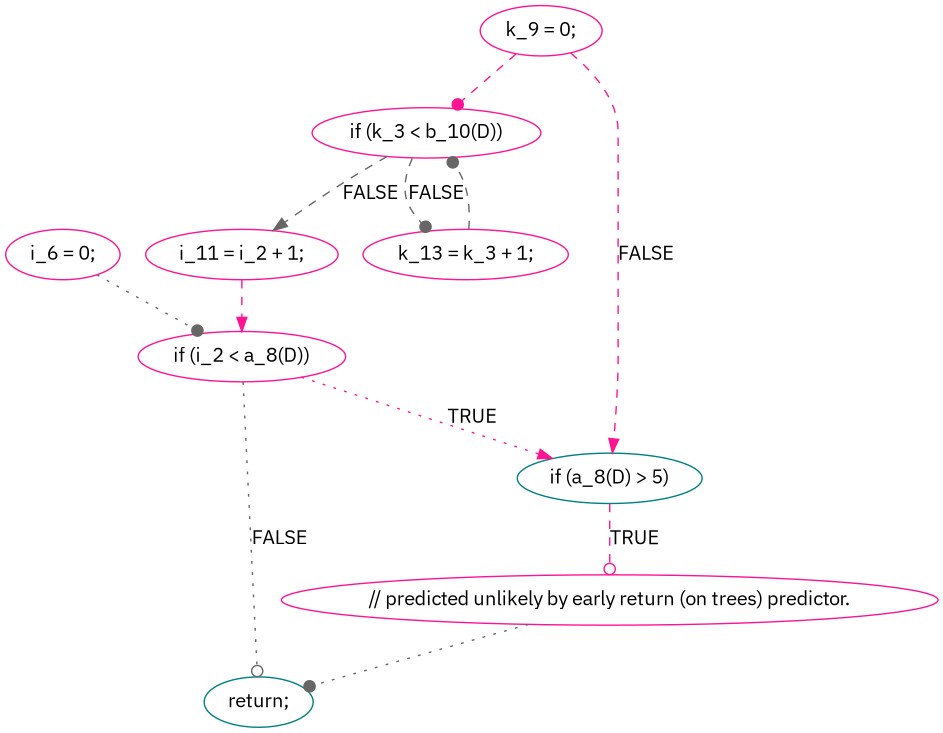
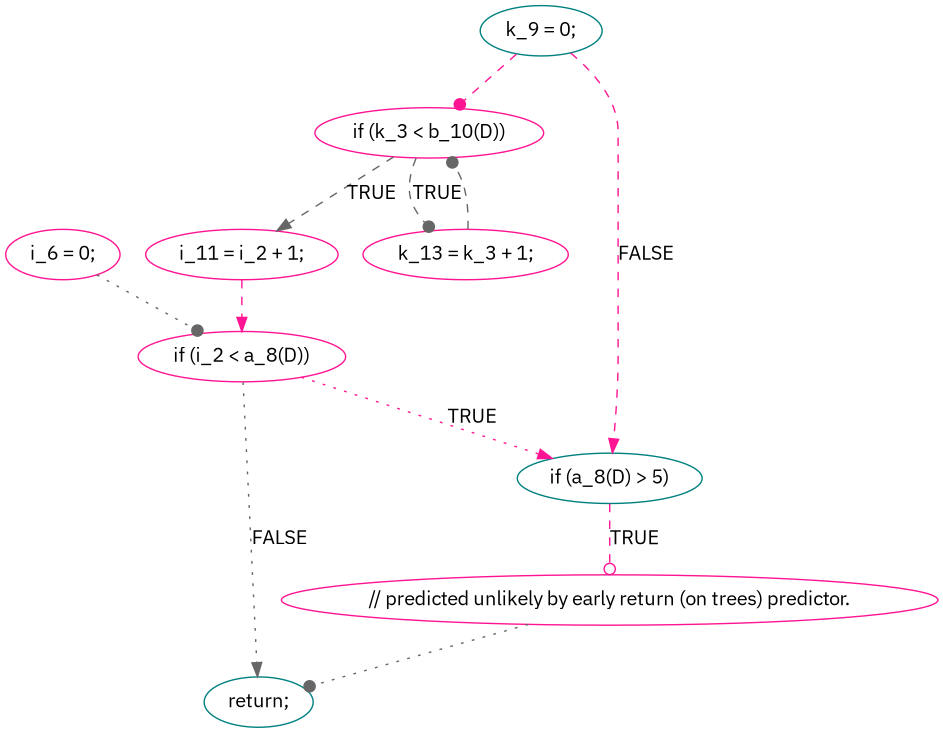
  digraph {
    fontname="IBM Plex Sans"
    node [color=deeppink fontname="IBM Plex Sans"]
    edge [arrowhead=dot color=gray40 fontname="IBM Plex Sans" style=dashed]
    n1 [label="i_6 = 0;"]
    n2 [label="if (i_2 < a_8(D))"]
    n3 [color=teal label="if (a_8(D) > 5)"]
    n4 [color=teal label="return;"]
    n5 [label="// predicted unlikely by early return (on trees) predictor."]
-   n6 [label="k_9 = 0;"]
+   n6 [color=teal label="k_9 = 0;"]
    n7 [label="if (k_3 < b_10(D))"]
    n8 [label="k_13 = k_3 + 1;"]
    n9 [label="i_11 = i_2 + 1;"]
    n1 -> n2 [style=dotted]
    n2 -> n3 [arrowhead=normal color=deeppink label=TRUE style=dotted]
-   n2 -> n4 [arrowhead=odot label=FALSE style=dotted]
+   n2 -> n4 [arrowhead=normal label=FALSE style=dotted]
    n3 -> n5 [arrowhead=odot color=deeppink label=TRUE]
    n5 -> n4 [style=dotted]
    n6 -> n3 [arrowhead=normal color=deeppink label=FALSE]
    n6 -> n7 [color=deeppink]
-   n7 -> n8 [label=FALSE]
-   n7 -> n9 [arrowhead=normal label=FALSE]
+   n7 -> n8 [label=TRUE]
+   n7 -> n9 [arrowhead=normal label=TRUE]
    n8 -> n7
    n9 -> n2 [arrowhead=normal color=deeppink]
  }
